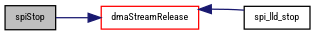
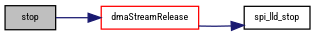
  digraph {
    fontname="Roboto Condensed"
    rankdir=LR
    node [color=black fontname="Roboto Condensed" fontsize=8 shape=record]
    edge [color=midnightblue fontname="Roboto Condensed" fontsize=8 labelfontname=Helvetica labelfontsize=8 style=solid]
-   n1 [fillcolor=grey75 fontcolor=black height=0.2 label=spiStop style=filled width=0.4]
+   n1 [fillcolor=grey75 fontcolor=black height=0.2 label=stop style=filled width=0.4]
    n2 [color=red height=0.2 label=dmaStreamRelease width=0.4]
    n3 [height=0.2 label=spi_lld_stop width=0.4]
    n1 -> n2
-   n3 -> n2
+   n2 -> n3
  }
